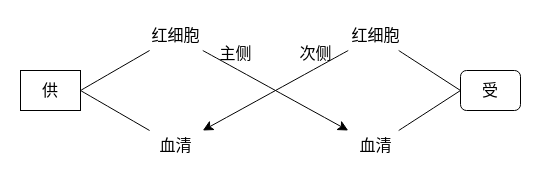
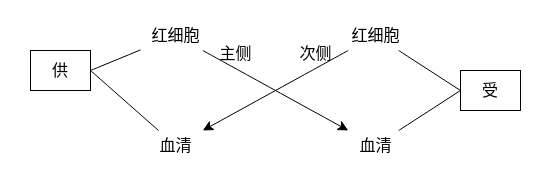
  <mxCell id="0" />
  <mxCell id="1" parent="0" />
  <mxCell id="2" style="edgeStyle=none;curved=1;rounded=0;orthogonalLoop=1;jettySize=auto;html=1;fontSize=12;startSize=8;endSize=8;endArrow=none;endFill=0;exitX=1;exitY=0.5;exitDx=0;exitDy=0;" edge="1" parent="1" source="4" target="7"><mxGeometry relative="1" as="geometry" /></mxCell>
  <mxCell id="3" style="edgeStyle=none;curved=1;rounded=0;orthogonalLoop=1;jettySize=auto;html=1;fontSize=12;startSize=8;endSize=8;endArrow=none;endFill=0;exitX=1;exitY=0.5;exitDx=0;exitDy=0;" edge="1" parent="1" source="4" target="8"><mxGeometry relative="1" as="geometry" /></mxCell>
- <mxCell id="4" value="供" style="rounded=0;whiteSpace=wrap;html=1;fontSize=16;" vertex="1" parent="1"><mxGeometry x="20" y="70" width="60" height="40" as="geometry" /></mxCell>
- <mxCell id="5" value="受" style="whiteSpace=wrap;html=1;fontSize=16;rounded=1;" vertex="1" parent="1"><mxGeometry x="460" y="70" width="60" height="40" as="geometry" /></mxCell>
+ <mxCell id="4" value="供" style="rounded=0;whiteSpace=wrap;html=1;fontSize=16;" vertex="1" parent="1"><mxGeometry x="30" y="50" width="60" height="40" as="geometry" /></mxCell>
+ <mxCell id="5" value="受" style="rounded=0;whiteSpace=wrap;html=1;fontSize=16;" vertex="1" parent="1"><mxGeometry x="460" y="70" width="60" height="40" as="geometry" /></mxCell>
  <mxCell id="6" style="edgeStyle=none;curved=1;rounded=0;orthogonalLoop=1;jettySize=auto;html=1;fontSize=12;startSize=8;endSize=8;" edge="1" parent="1" source="7" target="13"><mxGeometry relative="1" as="geometry" /></mxCell>
  <mxCell id="7" value="红细胞" style="text;html=1;align=center;verticalAlign=middle;resizable=0;points=[];autosize=1;strokeColor=none;fillColor=none;fontSize=16;" vertex="1" parent="1"><mxGeometry x="140" y="20" width="70" height="30" as="geometry" /></mxCell>
  <mxCell id="8" value="血清" style="text;html=1;align=center;verticalAlign=middle;resizable=0;points=[];autosize=1;strokeColor=none;fillColor=none;fontSize=16;" vertex="1" parent="1"><mxGeometry x="145" y="130" width="60" height="30" as="geometry" /></mxCell>
  <mxCell id="9" style="edgeStyle=none;curved=1;rounded=0;orthogonalLoop=1;jettySize=auto;html=1;fontSize=12;startSize=8;endSize=8;" edge="1" parent="1" source="11" target="8"><mxGeometry relative="1" as="geometry" /></mxCell>
  <mxCell id="10" style="edgeStyle=none;curved=1;rounded=0;orthogonalLoop=1;jettySize=auto;html=1;entryX=0;entryY=0.5;entryDx=0;entryDy=0;fontSize=12;startSize=8;endSize=8;endArrow=none;endFill=0;" edge="1" parent="1" source="11" target="5"><mxGeometry relative="1" as="geometry" /></mxCell>
  <mxCell id="11" value="红细胞" style="text;html=1;align=center;verticalAlign=middle;resizable=0;points=[];autosize=1;strokeColor=none;fillColor=none;fontSize=16;" vertex="1" parent="1"><mxGeometry x="340" y="20" width="70" height="30" as="geometry" /></mxCell>
  <mxCell id="12" style="edgeStyle=none;curved=1;rounded=0;orthogonalLoop=1;jettySize=auto;html=1;entryX=0;entryY=0.5;entryDx=0;entryDy=0;fontSize=12;startSize=8;endSize=8;endArrow=none;endFill=0;" edge="1" parent="1" source="13" target="5"><mxGeometry relative="1" as="geometry" /></mxCell>
  <mxCell id="13" value="血清" style="text;html=1;align=center;verticalAlign=middle;resizable=0;points=[];autosize=1;strokeColor=none;fillColor=none;fontSize=16;" vertex="1" parent="1"><mxGeometry x="345" y="130" width="60" height="30" as="geometry" /></mxCell>
  <mxCell id="14" value="主侧" style="text;html=1;align=center;verticalAlign=middle;resizable=0;points=[];autosize=1;strokeColor=none;fillColor=none;fontSize=16;" vertex="1" parent="1"><mxGeometry x="205" y="38" width="60" height="30" as="geometry" /></mxCell>
  <mxCell id="15" value="次侧" style="text;html=1;align=center;verticalAlign=middle;resizable=0;points=[];autosize=1;strokeColor=none;fillColor=none;fontSize=16;" vertex="1" parent="1"><mxGeometry x="285" y="38" width="60" height="30" as="geometry" /></mxCell>
